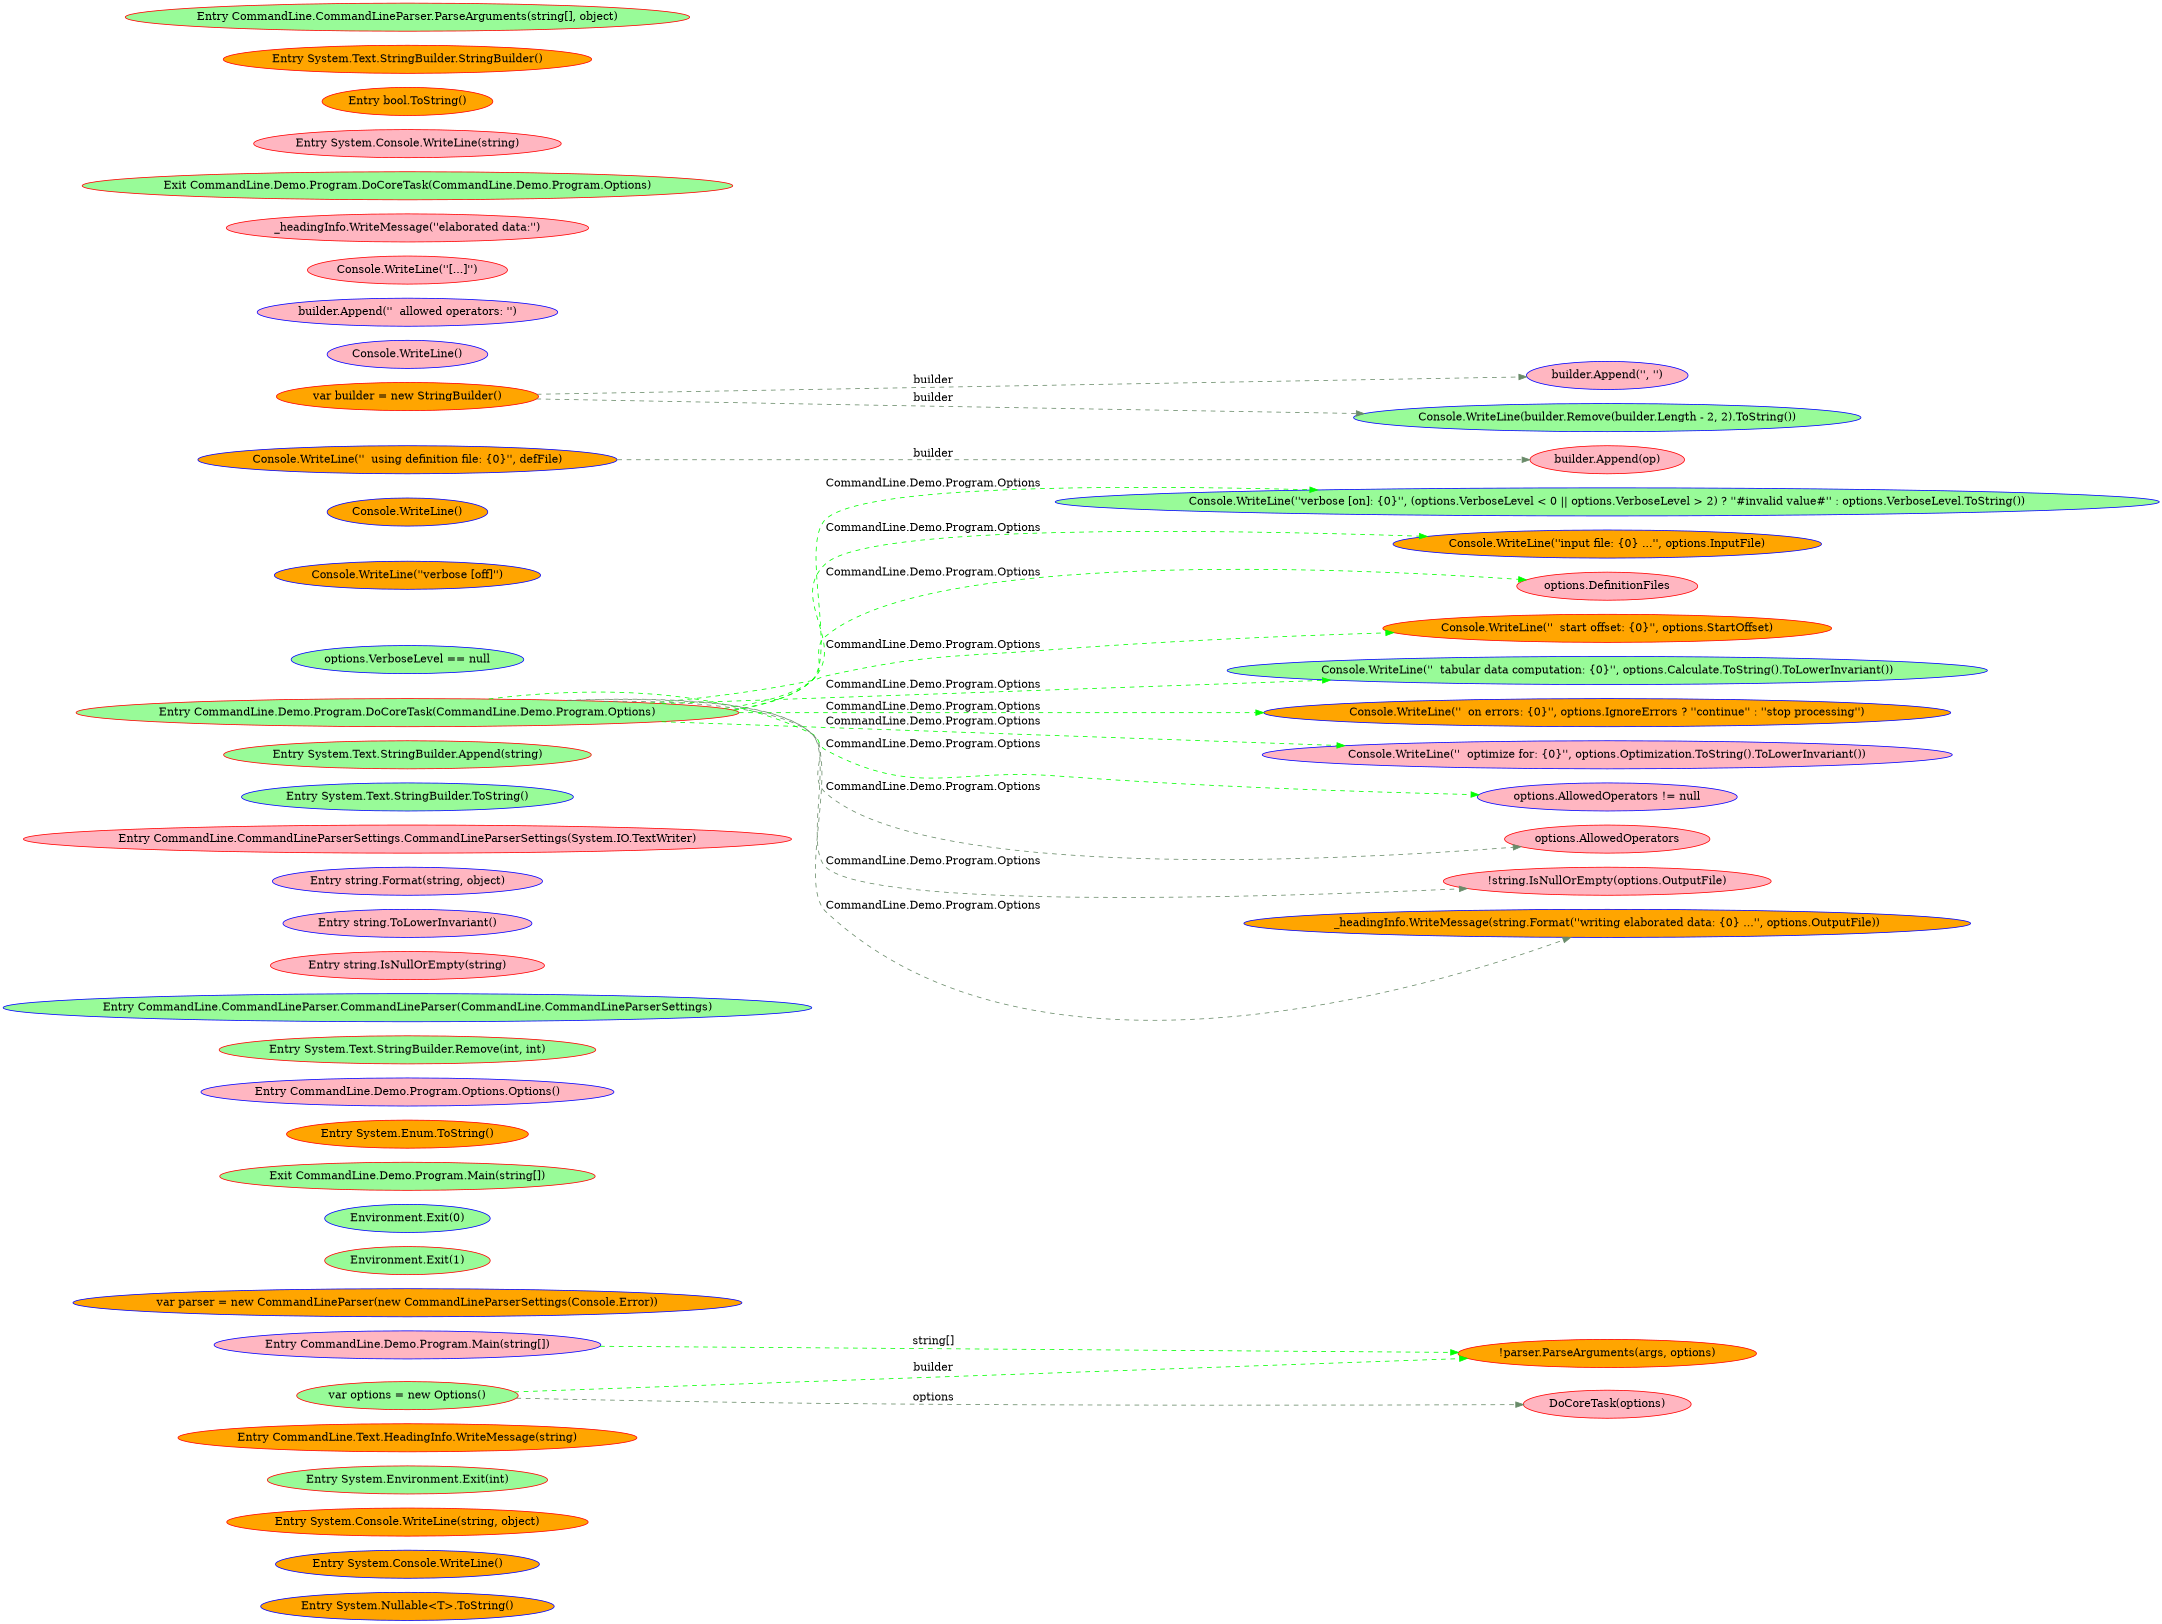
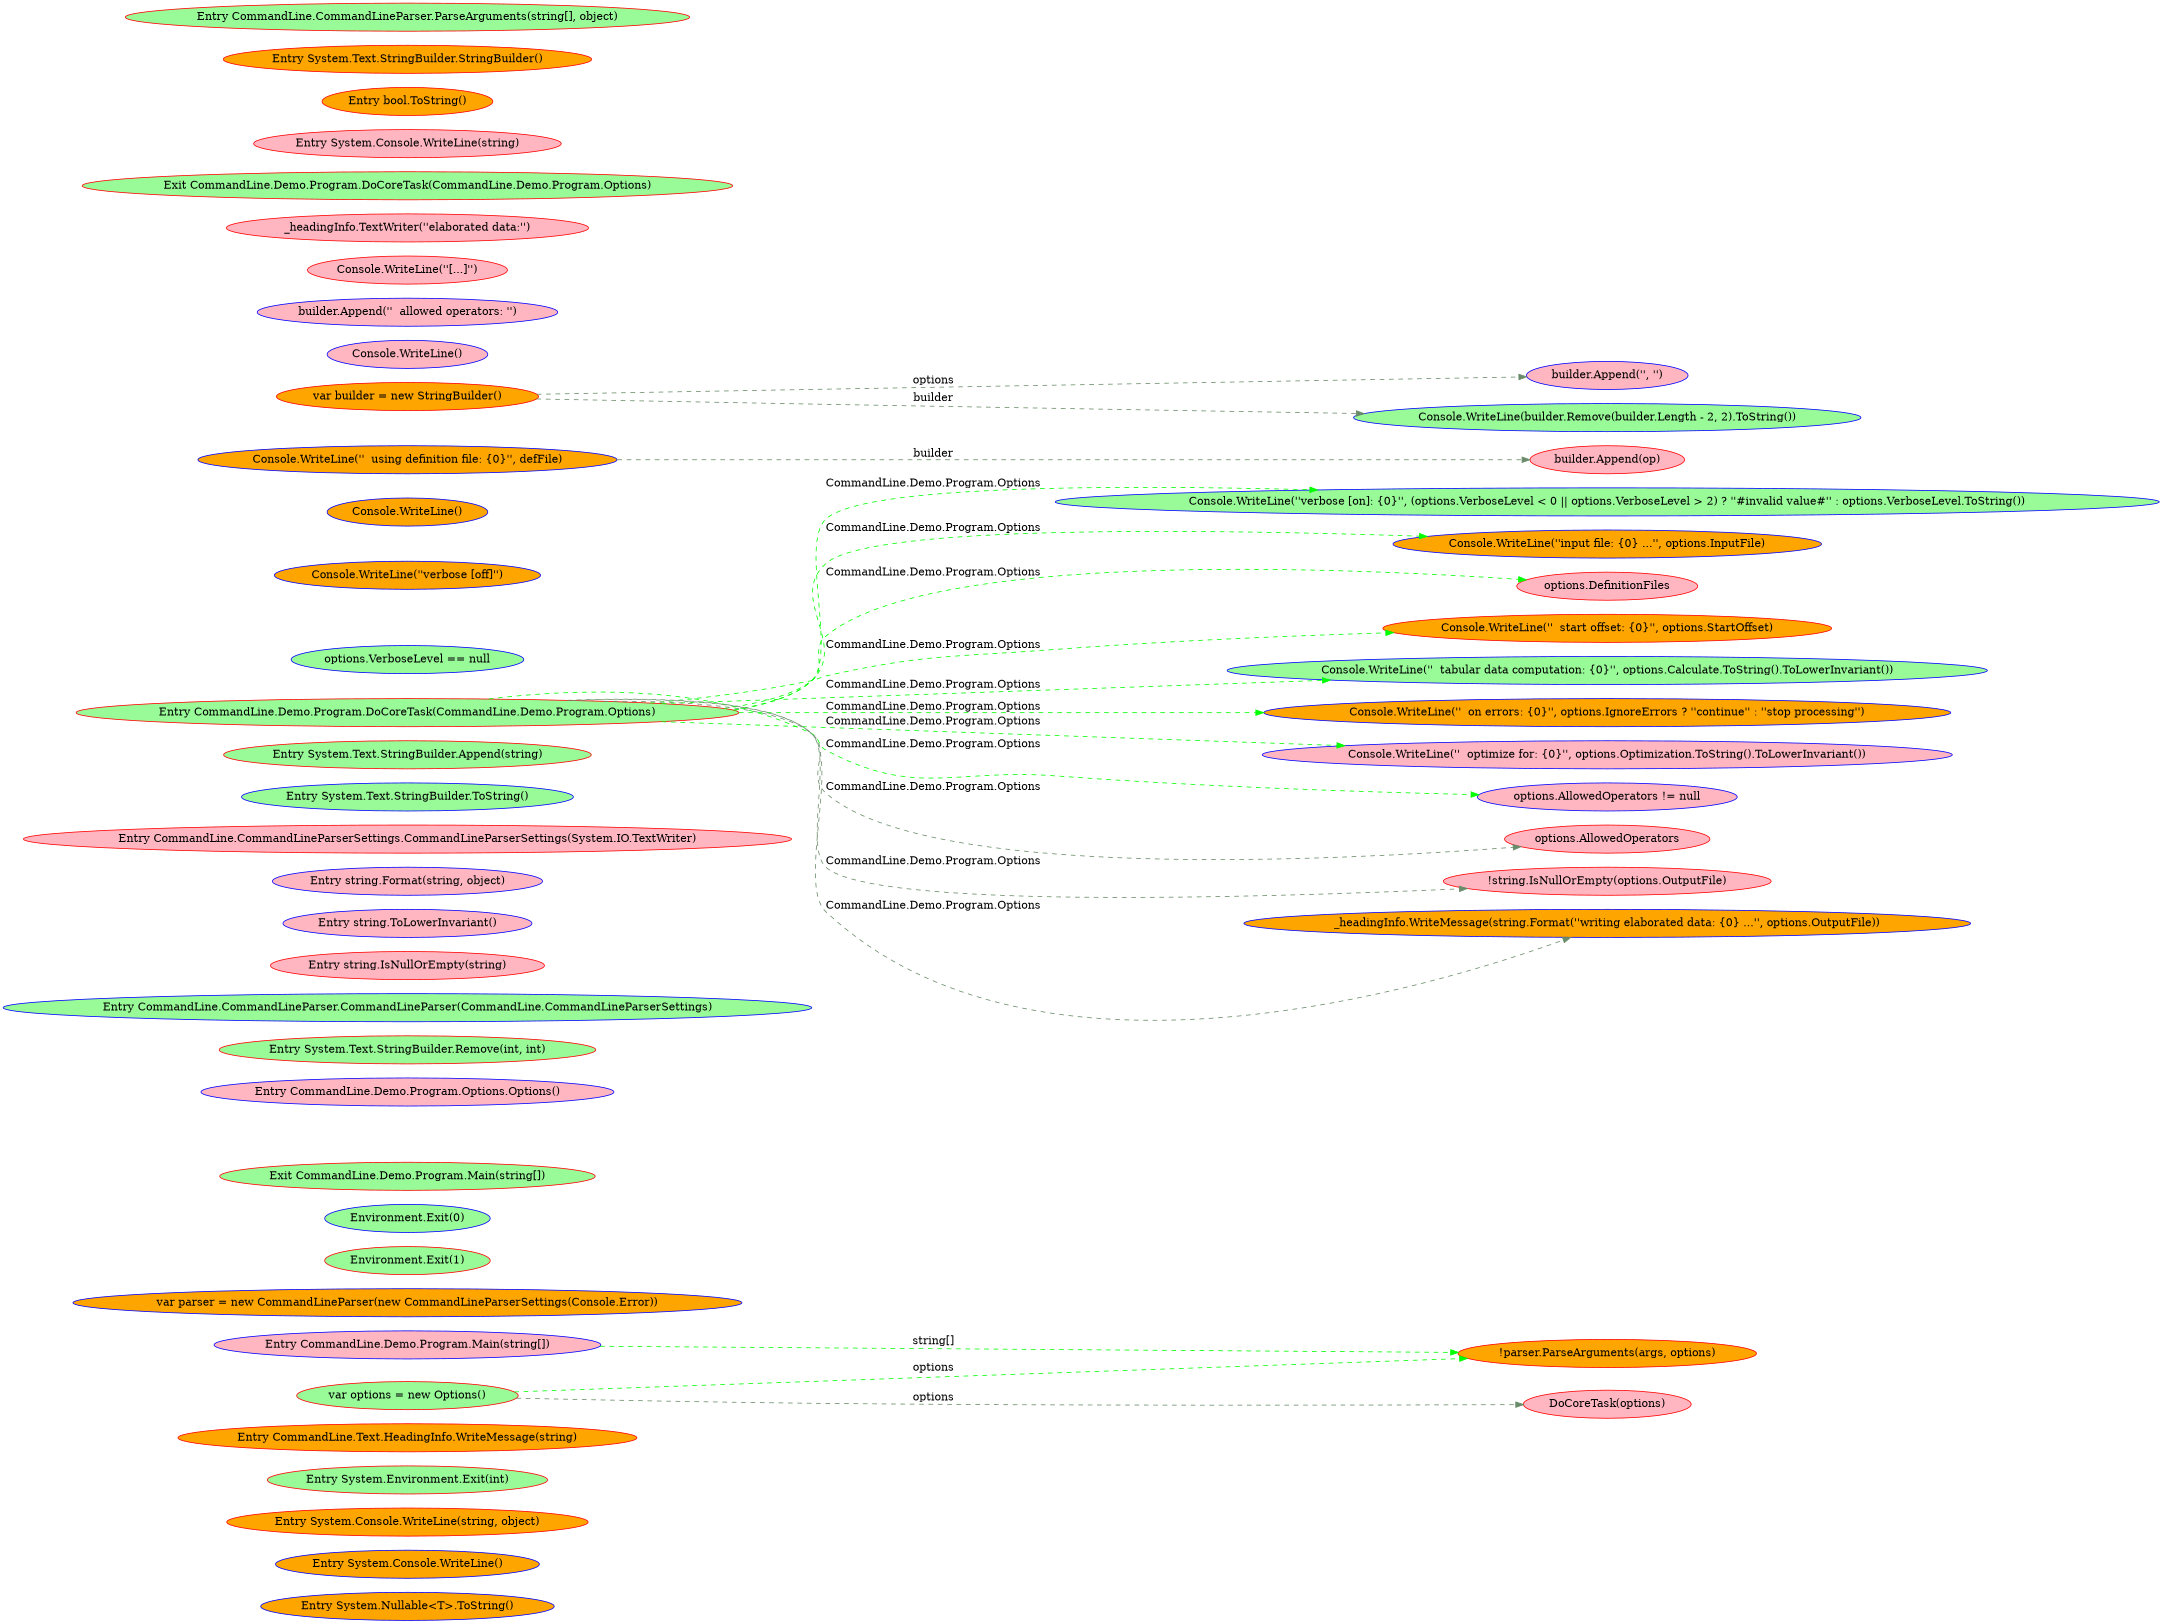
  digraph {
    rankdir=LR
    node [cluster="CommandLine.Demo.Program.DoCoreTask(CommandLine.Demo.Program.Options)" color=red file="SpecificationPropertyRules.cs" fillcolor=lightpink span="0-0" style=filled]
    edge [color=green style=dashed]
    n1 [cluster="System.Nullable<T>.ToString()" color=blue fillcolor=orange label="Entry System.Nullable<T>.ToString()"]
    n2 [cluster="System.Console.WriteLine()" color=blue fillcolor=orange label="Entry System.Console.WriteLine()"]
    n3 [cluster="System.Console.WriteLine(string, object)" fillcolor=orange label="Entry System.Console.WriteLine(string, object)"]
    n4 [cluster="System.Environment.Exit(int)" fillcolor=palegreen label="Entry System.Environment.Exit(int)"]
    n5 [cluster="CommandLine.Text.HeadingInfo.WriteMessage(string)" fillcolor=orange label="Entry CommandLine.Text.HeadingInfo.WriteMessage(string)" span="124-124"]
    n6 [cluster="CommandLine.Demo.Program.Main(string[])" color=blue label="Entry CommandLine.Demo.Program.Main(string[])" span="52-52"]
    n7 [cluster="CommandLine.Demo.Program.Main(string[])" community=0 fillcolor=orange label="!parser.ParseArguments(args, options)" prediction=0 span="59-59"]
    n8 [cluster="CommandLine.Demo.Program.Main(string[])" community=0 fillcolor=palegreen label="var options = new Options()" prediction=0 span="57-57"]
    n9 [cluster="CommandLine.Demo.Program.Main(string[])" community=0 label="DoCoreTask(options)" prediction=0 span="62-62"]
    n10 [cluster="CommandLine.Demo.Program.Main(string[])" color=blue community=0 fillcolor=orange label="var parser = new CommandLineParser(new CommandLineParserSettings(Console.Error))" prediction=1 span="58-58"]
    n11 [cluster="CommandLine.Demo.Program.Main(string[])" community=0 fillcolor=palegreen label="Environment.Exit(1)" prediction=4 span="60-60"]
    n12 [cluster="CommandLine.Demo.Program.Main(string[])" color=blue community=0 fillcolor=palegreen label="Environment.Exit(0)" prediction=5 span="63-63"]
    n13 [cluster="CommandLine.Demo.Program.Main(string[])" fillcolor=palegreen label="Exit CommandLine.Demo.Program.Main(string[])" span="52-52"]
-   n14 [cluster="System.Enum.ToString()" fillcolor=orange label="Entry System.Enum.ToString()"]
    n15 [cluster="CommandLine.Demo.Program.Options.Options()" color=blue label="Entry CommandLine.Demo.Program.Options.Options()" span="51-51"]
    n16 [cluster="System.Text.StringBuilder.Remove(int, int)" fillcolor=palegreen label="Entry System.Text.StringBuilder.Remove(int, int)"]
    n17 [cluster="CommandLine.CommandLineParser.CommandLineParser(CommandLine.CommandLineParserSettings)" color=blue fillcolor=palegreen label="Entry CommandLine.CommandLineParser.CommandLineParser(CommandLine.CommandLineParserSettings)" span="63-63"]
    n18 [cluster="string.IsNullOrEmpty(string)" label="Entry string.IsNullOrEmpty(string)"]
    n19 [cluster="string.ToLowerInvariant()" color=blue label="Entry string.ToLowerInvariant()"]
    n20 [cluster="string.Format(string, object)" color=blue label="Entry string.Format(string, object)"]
    n21 [cluster="CommandLine.CommandLineParserSettings.CommandLineParserSettings(System.IO.TextWriter)" label="Entry CommandLine.CommandLineParserSettings.CommandLineParserSettings(System.IO.TextWriter)" span="73-73"]
    n22 [cluster="System.Text.StringBuilder.ToString()" color=blue fillcolor=palegreen label="Entry System.Text.StringBuilder.ToString()"]
    n23 [cluster="System.Text.StringBuilder.Append(string)" fillcolor=palegreen label="Entry System.Text.StringBuilder.Append(string)"]
    n24 [fillcolor=palegreen label="Entry CommandLine.Demo.Program.DoCoreTask(CommandLine.Demo.Program.Options)" span="66-66"]
    n25 [color=blue community=0 fillcolor=palegreen label="Console.WriteLine(''verbose [on]: {0}'', (options.VerboseLevel < 0 || options.VerboseLevel > 2) ? ''#invalid value#'' : options.VerboseLevel.ToString())" prediction=8 span="71-71"]
    n26 [color=blue community=0 fillcolor=orange label="Console.WriteLine(''input file: {0} ...'', options.InputFile)" prediction=8 span="73-73"]
    n27 [community=0 label="options.DefinitionFiles" prediction=8 span="74-74"]
    n28 [community=0 fillcolor=orange label="Console.WriteLine(''  start offset: {0}'', options.StartOffset)" prediction=8 span="78-78"]
    n29 [color=blue community=0 fillcolor=palegreen label="Console.WriteLine(''  tabular data computation: {0}'', options.Calculate.ToString().ToLowerInvariant())" prediction=8 span="79-79"]
    n30 [color=blue community=0 fillcolor=orange label="Console.WriteLine(''  on errors: {0}'', options.IgnoreErrors ? ''continue'' : ''stop processing'')" prediction=8 span="80-80"]
    n31 [color=blue community=0 label="Console.WriteLine(''  optimize for: {0}'', options.Optimization.ToString().ToLowerInvariant())" prediction=8 span="81-81"]
    n32 [color=blue community=0 label="options.AllowedOperators != null" prediction=8 span="82-82"]
    n33 [label="options.AllowedOperators" span="86-86"]
    n34 [label="!string.IsNullOrEmpty(options.OutputFile)" span="94-94"]
    n35 [color=blue fillcolor=orange label="_headingInfo.WriteMessage(string.Format(''writing elaborated data: {0} ...'', options.OutputFile))" span="95-95"]
    n36 [color=blue community=0 fillcolor=palegreen label="options.VerboseLevel == null" prediction=6 span="68-68"]
    n37 [color=blue community=0 fillcolor=orange label="Console.WriteLine(''verbose [off]'')" prediction=7 span="69-69"]
    n38 [color=blue community=0 fillcolor=orange label="Console.WriteLine()" prediction=9 span="72-72"]
    n39 [color=blue community=0 fillcolor=orange label="Console.WriteLine(''  using definition file: {0}'', defFile)" prediction=12 span="76-76"]
    n40 [label="builder.Append(op)" span="88-88"]
    n41 [fillcolor=orange label="var builder = new StringBuilder()" span="84-84"]
    n42 [color=blue label="builder.Append('', '')" span="89-89"]
    n43 [color=blue fillcolor=palegreen label="Console.WriteLine(builder.Remove(builder.Length - 2, 2).ToString())" span="91-91"]
    n44 [color=blue label="Console.WriteLine()" span="93-93"]
    n45 [color=blue label="builder.Append(''  allowed operators: '')" span="85-85"]
    n46 [label="Console.WriteLine(''[...]'')" span="99-99"]
-   n47 [label="_headingInfo.WriteMessage(''elaborated data:'')" span="98-98"]
+   n47 [label="_headingInfo.TextWriter(''elaborated data:'')" span="98-98"]
    n48 [fillcolor=palegreen label="Exit CommandLine.Demo.Program.DoCoreTask(CommandLine.Demo.Program.Options)" span="66-66"]
    n49 [cluster="System.Console.WriteLine(string)" label="Entry System.Console.WriteLine(string)"]
    n50 [cluster="bool.ToString()" fillcolor=orange label="Entry bool.ToString()"]
    n51 [cluster="System.Text.StringBuilder.StringBuilder()" fillcolor=orange label="Entry System.Text.StringBuilder.StringBuilder()"]
    n52 [cluster="CommandLine.CommandLineParser.ParseArguments(string[], object)" fillcolor=palegreen label="Entry CommandLine.CommandLineParser.ParseArguments(string[], object)" span="87-87"]
    n6 -> n7 [label="string[]"]
-   n8 -> n7 [label=builder]
+   n8 -> n7 [label=options]
    n8 -> n9 [color=darkseagreen4 label=options]
    n24 -> n25 [label="CommandLine.Demo.Program.Options"]
    n24 -> n26 [label="CommandLine.Demo.Program.Options"]
    n24 -> n27 [label="CommandLine.Demo.Program.Options"]
    n24 -> n28 [label="CommandLine.Demo.Program.Options"]
    n24 -> n29 [label="CommandLine.Demo.Program.Options"]
    n24 -> n30 [label="CommandLine.Demo.Program.Options"]
    n24 -> n31 [label="CommandLine.Demo.Program.Options"]
    n24 -> n32 [label="CommandLine.Demo.Program.Options"]
    n24 -> n33 [color=darkseagreen4 label="CommandLine.Demo.Program.Options"]
    n24 -> n34 [color=darkseagreen4 label="CommandLine.Demo.Program.Options"]
    n24 -> n35 [color=darkseagreen4 label="CommandLine.Demo.Program.Options"]
    n39 -> n40 [color=darkseagreen4 label=builder]
-   n41 -> n42 [color=darkseagreen4 label=builder]
+   n41 -> n42 [color=darkseagreen4 label=options]
    n41 -> n43 [color=darkseagreen4 label=builder]
  }
